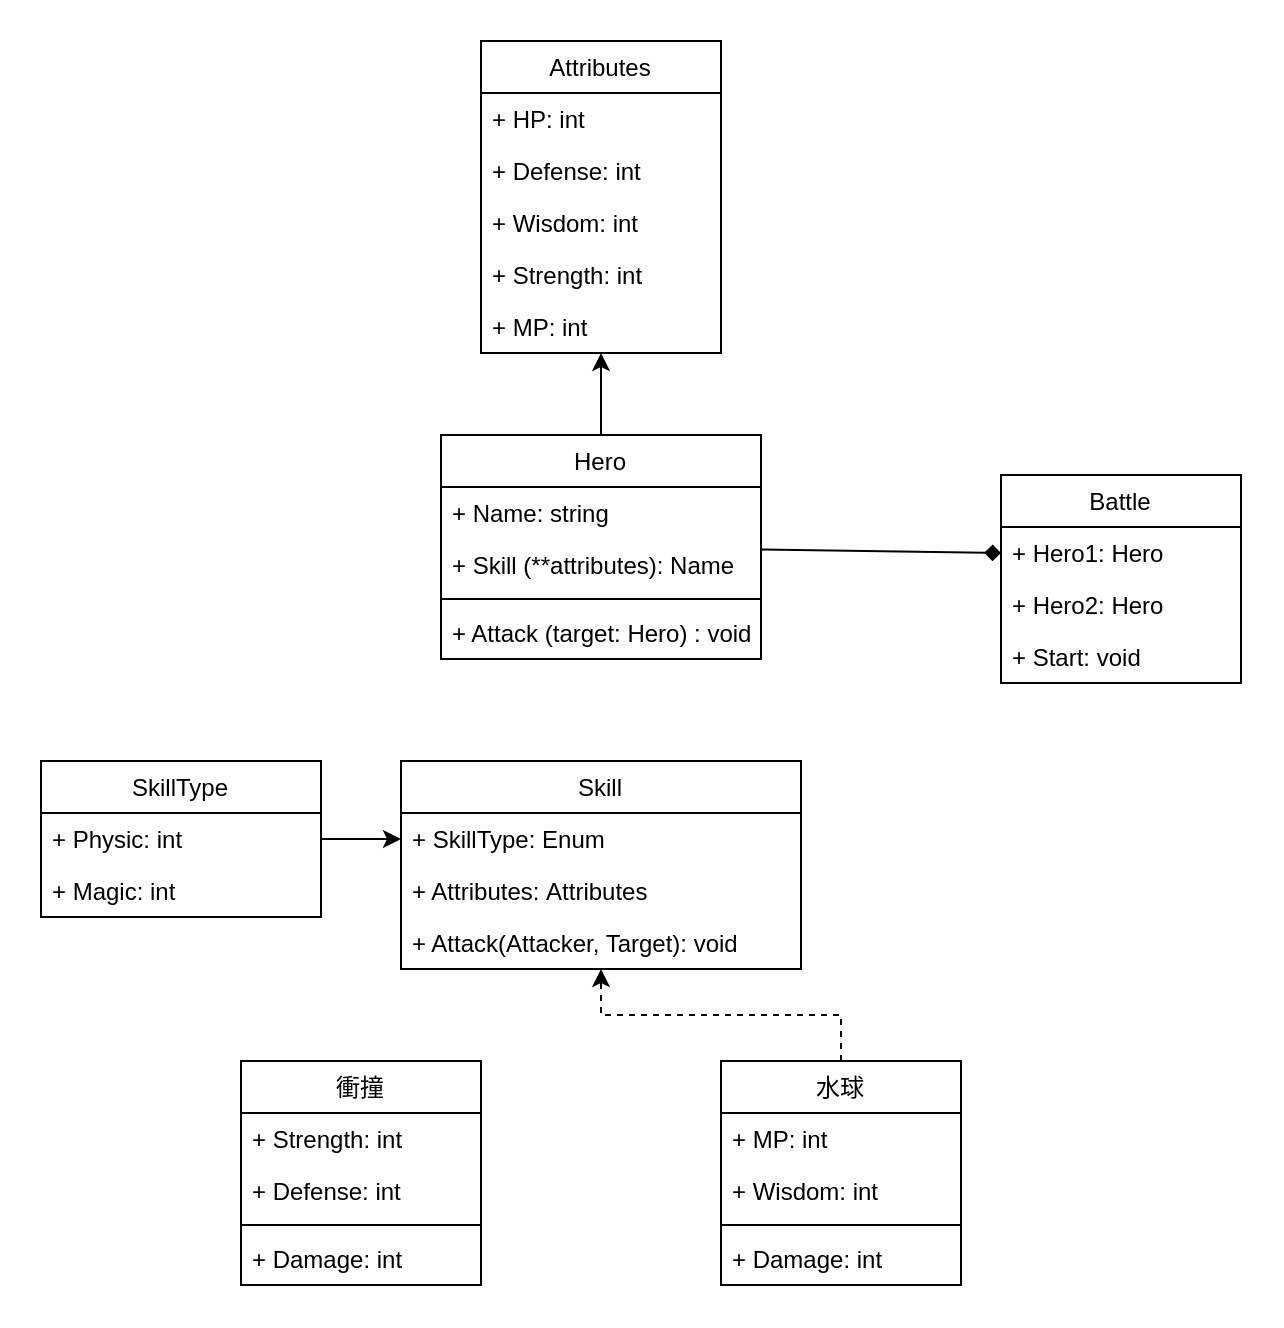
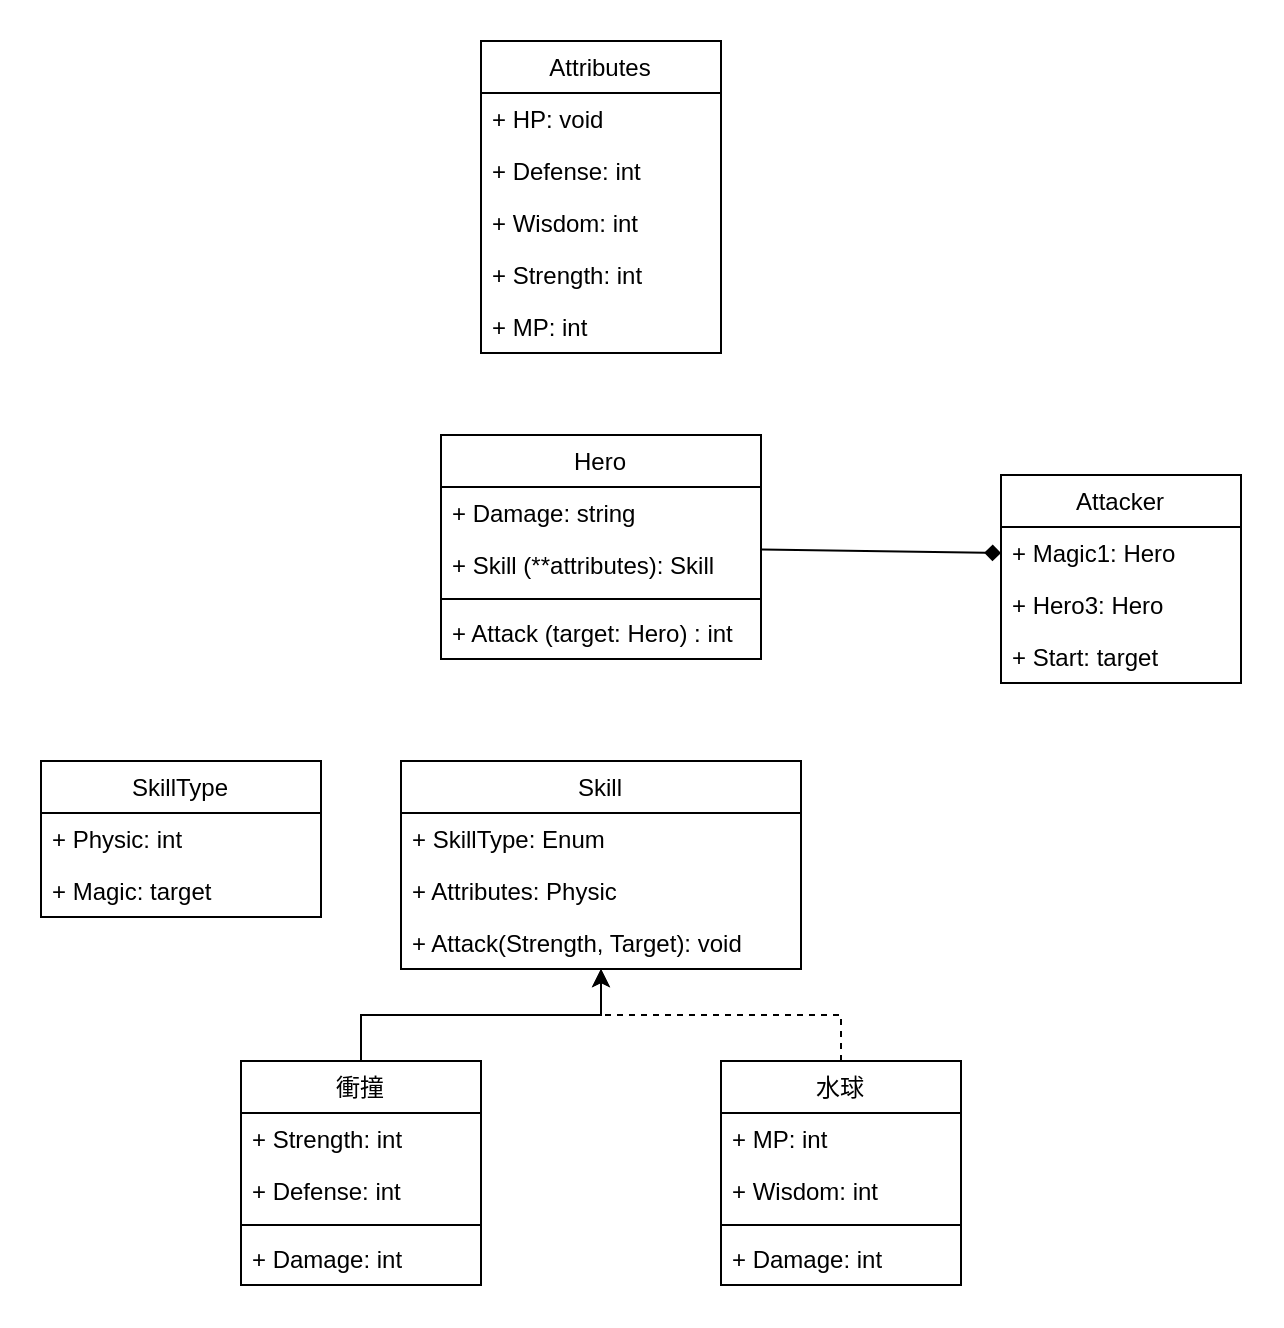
  <mxCell id="0" />
  <mxCell id="1" parent="0" />
- <mxCell id="2" style="edgeStyle=orthogonalEdgeStyle;rounded=0;orthogonalLoop=1;jettySize=auto;html=1;exitX=0.5;exitY=0;exitDx=0;exitDy=0;" edge="1" parent="1" source="3" target="28"><mxGeometry relative="1" as="geometry" /></mxCell>
  <mxCell id="3" value="Hero" style="swimlane;fontStyle=0;childLayout=stackLayout;horizontal=1;startSize=26;fillColor=none;horizontalStack=0;resizeParent=1;resizeParentMax=0;resizeLast=0;collapsible=1;marginBottom=0;" parent="1" vertex="1"><mxGeometry x="220" y="217" width="160" height="112" as="geometry" /></mxCell>
- <mxCell id="4" value="+ Name: string" style="text;strokeColor=none;fillColor=none;align=left;verticalAlign=top;spacingLeft=4;spacingRight=4;overflow=hidden;rotatable=0;points=[[0,0.5],[1,0.5]];portConstraint=eastwest;" parent="3" vertex="1"><mxGeometry y="26" width="160" height="26" as="geometry" /></mxCell>
- <mxCell id="5" value="+ Skill (**attributes): Name" style="text;strokeColor=none;fillColor=none;align=left;verticalAlign=top;spacingLeft=4;spacingRight=4;overflow=hidden;rotatable=0;points=[[0,0.5],[1,0.5]];portConstraint=eastwest;" parent="3" vertex="1"><mxGeometry y="52" width="160" height="26" as="geometry" /></mxCell>
+ <mxCell id="4" value="+ Damage: string" style="text;strokeColor=none;fillColor=none;align=left;verticalAlign=top;spacingLeft=4;spacingRight=4;overflow=hidden;rotatable=0;points=[[0,0.5],[1,0.5]];portConstraint=eastwest;" parent="3" vertex="1"><mxGeometry y="26" width="160" height="26" as="geometry" /></mxCell>
+ <mxCell id="5" value="+ Skill (**attributes): Skill" style="text;strokeColor=none;fillColor=none;align=left;verticalAlign=top;spacingLeft=4;spacingRight=4;overflow=hidden;rotatable=0;points=[[0,0.5],[1,0.5]];portConstraint=eastwest;" parent="3" vertex="1"><mxGeometry y="52" width="160" height="26" as="geometry" /></mxCell>
  <mxCell id="6" value="" style="line;strokeWidth=1;fillColor=none;align=left;verticalAlign=middle;spacingTop=-1;spacingLeft=3;spacingRight=3;rotatable=0;labelPosition=right;points=[];portConstraint=eastwest;" parent="3" vertex="1"><mxGeometry y="78" width="160" height="8" as="geometry" /></mxCell>
- <mxCell id="7" value="+ Attack (target: Hero) : void" style="text;strokeColor=none;fillColor=none;align=left;verticalAlign=top;spacingLeft=4;spacingRight=4;overflow=hidden;rotatable=0;points=[[0,0.5],[1,0.5]];portConstraint=eastwest;" parent="3" vertex="1"><mxGeometry y="86" width="160" height="26" as="geometry" /></mxCell>
+ <mxCell id="7" value="+ Attack (target: Hero) : int" style="text;strokeColor=none;fillColor=none;align=left;verticalAlign=top;spacingLeft=4;spacingRight=4;overflow=hidden;rotatable=0;points=[[0,0.5],[1,0.5]];portConstraint=eastwest;" parent="3" vertex="1"><mxGeometry y="86" width="160" height="26" as="geometry" /></mxCell>
+ <mxCell id="8" style="edgeStyle=orthogonalEdgeStyle;rounded=0;orthogonalLoop=1;jettySize=auto;html=1;exitX=0.5;exitY=0;exitDx=0;exitDy=0;" edge="1" parent="1" source="9" target="20"><mxGeometry relative="1" as="geometry" /></mxCell>
  <mxCell id="9" value="衝撞" style="swimlane;fontStyle=0;childLayout=stackLayout;horizontal=1;startSize=26;fillColor=none;horizontalStack=0;resizeParent=1;resizeParentMax=0;resizeLast=0;collapsible=1;marginBottom=0;" parent="1" vertex="1"><mxGeometry x="120" y="530" width="120" height="112" as="geometry" /></mxCell>
  <mxCell id="10" value="+ Strength: int" style="text;strokeColor=none;fillColor=none;align=left;verticalAlign=top;spacingLeft=4;spacingRight=4;overflow=hidden;rotatable=0;points=[[0,0.5],[1,0.5]];portConstraint=eastwest;" parent="9" vertex="1"><mxGeometry y="26" width="120" height="26" as="geometry" /></mxCell>
  <mxCell id="11" value="+ Defense: int" style="text;strokeColor=none;fillColor=none;align=left;verticalAlign=top;spacingLeft=4;spacingRight=4;overflow=hidden;rotatable=0;points=[[0,0.5],[1,0.5]];portConstraint=eastwest;" parent="9" vertex="1"><mxGeometry y="52" width="120" height="26" as="geometry" /></mxCell>
  <mxCell id="12" value="" style="line;strokeWidth=1;fillColor=none;align=left;verticalAlign=middle;spacingTop=-1;spacingLeft=3;spacingRight=3;rotatable=0;labelPosition=right;points=[];portConstraint=eastwest;" parent="9" vertex="1"><mxGeometry y="78" width="120" height="8" as="geometry" /></mxCell>
  <mxCell id="13" value="+ Damage: int" style="text;strokeColor=none;fillColor=none;align=left;verticalAlign=top;spacingLeft=4;spacingRight=4;overflow=hidden;rotatable=0;points=[[0,0.5],[1,0.5]];portConstraint=eastwest;" parent="9" vertex="1"><mxGeometry y="86" width="120" height="26" as="geometry" /></mxCell>
  <mxCell id="14" style="edgeStyle=orthogonalEdgeStyle;rounded=0;orthogonalLoop=1;jettySize=auto;html=1;exitX=0.5;exitY=0;exitDx=0;exitDy=0;dashed=1;" edge="1" parent="1" source="15" target="20"><mxGeometry relative="1" as="geometry" /></mxCell>
  <mxCell id="15" value="水球" style="swimlane;fontStyle=0;childLayout=stackLayout;horizontal=1;startSize=26;fillColor=none;horizontalStack=0;resizeParent=1;resizeParentMax=0;resizeLast=0;collapsible=1;marginBottom=0;" parent="1" vertex="1"><mxGeometry x="360" y="530" width="120" height="112" as="geometry" /></mxCell>
  <mxCell id="16" value="+ MP: int" style="text;strokeColor=none;fillColor=none;align=left;verticalAlign=top;spacingLeft=4;spacingRight=4;overflow=hidden;rotatable=0;points=[[0,0.5],[1,0.5]];portConstraint=eastwest;" parent="15" vertex="1"><mxGeometry y="26" width="120" height="26" as="geometry" /></mxCell>
  <mxCell id="17" value="+ Wisdom: int" style="text;strokeColor=none;fillColor=none;align=left;verticalAlign=top;spacingLeft=4;spacingRight=4;overflow=hidden;rotatable=0;points=[[0,0.5],[1,0.5]];portConstraint=eastwest;" parent="15" vertex="1"><mxGeometry y="52" width="120" height="26" as="geometry" /></mxCell>
  <mxCell id="18" value="" style="line;strokeWidth=1;fillColor=none;align=left;verticalAlign=middle;spacingTop=-1;spacingLeft=3;spacingRight=3;rotatable=0;labelPosition=right;points=[];portConstraint=eastwest;" parent="15" vertex="1"><mxGeometry y="78" width="120" height="8" as="geometry" /></mxCell>
  <mxCell id="19" value="+ Damage: int" style="text;strokeColor=none;fillColor=none;align=left;verticalAlign=top;spacingLeft=4;spacingRight=4;overflow=hidden;rotatable=0;points=[[0,0.5],[1,0.5]];portConstraint=eastwest;" parent="15" vertex="1"><mxGeometry y="86" width="120" height="26" as="geometry" /></mxCell>
  <mxCell id="20" value="Skill" style="swimlane;fontStyle=0;childLayout=stackLayout;horizontal=1;startSize=26;fillColor=none;horizontalStack=0;resizeParent=1;resizeParentMax=0;resizeLast=0;collapsible=1;marginBottom=0;" parent="1" vertex="1"><mxGeometry x="200" y="380" width="200" height="104" as="geometry" /></mxCell>
  <mxCell id="21" value="+ SkillType: Enum" style="text;strokeColor=none;fillColor=none;align=left;verticalAlign=top;spacingLeft=4;spacingRight=4;overflow=hidden;rotatable=0;points=[[0,0.5],[1,0.5]];portConstraint=eastwest;" parent="20" vertex="1"><mxGeometry y="26" width="200" height="26" as="geometry" /></mxCell>
- <mxCell id="22" value="+ Attributes: Attributes" style="text;strokeColor=none;fillColor=none;align=left;verticalAlign=top;spacingLeft=4;spacingRight=4;overflow=hidden;rotatable=0;points=[[0,0.5],[1,0.5]];portConstraint=eastwest;" parent="20" vertex="1"><mxGeometry y="52" width="200" height="26" as="geometry" /></mxCell>
- <mxCell id="23" value="+ Attack(Attacker, Target): void" style="text;strokeColor=none;fillColor=none;align=left;verticalAlign=top;spacingLeft=4;spacingRight=4;overflow=hidden;rotatable=0;points=[[0,0.5],[1,0.5]];portConstraint=eastwest;" parent="20" vertex="1"><mxGeometry y="78" width="200" height="26" as="geometry" /></mxCell>
- <mxCell id="24" value="Battle" style="swimlane;fontStyle=0;childLayout=stackLayout;horizontal=1;startSize=26;fillColor=none;horizontalStack=0;resizeParent=1;resizeParentMax=0;resizeLast=0;collapsible=1;marginBottom=0;" parent="1" vertex="1"><mxGeometry x="500" y="237" width="120" height="104" as="geometry" /></mxCell>
- <mxCell id="25" value="+ Hero1: Hero" style="text;strokeColor=none;fillColor=none;align=left;verticalAlign=top;spacingLeft=4;spacingRight=4;overflow=hidden;rotatable=0;points=[[0,0.5],[1,0.5]];portConstraint=eastwest;" parent="24" vertex="1"><mxGeometry y="26" width="120" height="26" as="geometry" /></mxCell>
- <mxCell id="26" value="+ Hero2: Hero" style="text;strokeColor=none;fillColor=none;align=left;verticalAlign=top;spacingLeft=4;spacingRight=4;overflow=hidden;rotatable=0;points=[[0,0.5],[1,0.5]];portConstraint=eastwest;" parent="24" vertex="1"><mxGeometry y="52" width="120" height="26" as="geometry" /></mxCell>
- <mxCell id="27" value="+ Start: void" style="text;strokeColor=none;fillColor=none;align=left;verticalAlign=top;spacingLeft=4;spacingRight=4;overflow=hidden;rotatable=0;points=[[0,0.5],[1,0.5]];portConstraint=eastwest;" parent="24" vertex="1"><mxGeometry y="78" width="120" height="26" as="geometry" /></mxCell>
+ <mxCell id="22" value="+ Attributes: Physic" style="text;strokeColor=none;fillColor=none;align=left;verticalAlign=top;spacingLeft=4;spacingRight=4;overflow=hidden;rotatable=0;points=[[0,0.5],[1,0.5]];portConstraint=eastwest;" parent="20" vertex="1"><mxGeometry y="52" width="200" height="26" as="geometry" /></mxCell>
+ <mxCell id="23" value="+ Attack(Strength, Target): void" style="text;strokeColor=none;fillColor=none;align=left;verticalAlign=top;spacingLeft=4;spacingRight=4;overflow=hidden;rotatable=0;points=[[0,0.5],[1,0.5]];portConstraint=eastwest;" parent="20" vertex="1"><mxGeometry y="78" width="200" height="26" as="geometry" /></mxCell>
+ <mxCell id="24" value="Attacker" style="swimlane;fontStyle=0;childLayout=stackLayout;horizontal=1;startSize=26;fillColor=none;horizontalStack=0;resizeParent=1;resizeParentMax=0;resizeLast=0;collapsible=1;marginBottom=0;" parent="1" vertex="1"><mxGeometry x="500" y="237" width="120" height="104" as="geometry" /></mxCell>
+ <mxCell id="25" value="+ Magic1: Hero" style="text;strokeColor=none;fillColor=none;align=left;verticalAlign=top;spacingLeft=4;spacingRight=4;overflow=hidden;rotatable=0;points=[[0,0.5],[1,0.5]];portConstraint=eastwest;" parent="24" vertex="1"><mxGeometry y="26" width="120" height="26" as="geometry" /></mxCell>
+ <mxCell id="26" value="+ Hero3: Hero" style="text;strokeColor=none;fillColor=none;align=left;verticalAlign=top;spacingLeft=4;spacingRight=4;overflow=hidden;rotatable=0;points=[[0,0.5],[1,0.5]];portConstraint=eastwest;" parent="24" vertex="1"><mxGeometry y="52" width="120" height="26" as="geometry" /></mxCell>
+ <mxCell id="27" value="+ Start: target" style="text;strokeColor=none;fillColor=none;align=left;verticalAlign=top;spacingLeft=4;spacingRight=4;overflow=hidden;rotatable=0;points=[[0,0.5],[1,0.5]];portConstraint=eastwest;" parent="24" vertex="1"><mxGeometry y="78" width="120" height="26" as="geometry" /></mxCell>
  <mxCell id="28" value="Attributes" style="swimlane;fontStyle=0;childLayout=stackLayout;horizontal=1;startSize=26;fillColor=none;horizontalStack=0;resizeParent=1;resizeParentMax=0;resizeLast=0;collapsible=1;marginBottom=0;" parent="1" vertex="1"><mxGeometry x="240" y="20" width="120" height="156" as="geometry" /></mxCell>
- <mxCell id="29" value="+ HP: int" style="text;strokeColor=none;fillColor=none;align=left;verticalAlign=top;spacingLeft=4;spacingRight=4;overflow=hidden;rotatable=0;points=[[0,0.5],[1,0.5]];portConstraint=eastwest;" parent="28" vertex="1"><mxGeometry y="26" width="120" height="26" as="geometry" /></mxCell>
+ <mxCell id="29" value="+ HP: void" style="text;strokeColor=none;fillColor=none;align=left;verticalAlign=top;spacingLeft=4;spacingRight=4;overflow=hidden;rotatable=0;points=[[0,0.5],[1,0.5]];portConstraint=eastwest;" parent="28" vertex="1"><mxGeometry y="26" width="120" height="26" as="geometry" /></mxCell>
  <mxCell id="30" value="+ Defense: int" style="text;strokeColor=none;fillColor=none;align=left;verticalAlign=top;spacingLeft=4;spacingRight=4;overflow=hidden;rotatable=0;points=[[0,0.5],[1,0.5]];portConstraint=eastwest;" parent="28" vertex="1"><mxGeometry y="52" width="120" height="26" as="geometry" /></mxCell>
  <mxCell id="31" value="+ Wisdom: int" style="text;strokeColor=none;fillColor=none;align=left;verticalAlign=top;spacingLeft=4;spacingRight=4;overflow=hidden;rotatable=0;points=[[0,0.5],[1,0.5]];portConstraint=eastwest;" parent="28" vertex="1"><mxGeometry y="78" width="120" height="26" as="geometry" /></mxCell>
  <mxCell id="32" value="+ Strength: int" style="text;strokeColor=none;fillColor=none;align=left;verticalAlign=top;spacingLeft=4;spacingRight=4;overflow=hidden;rotatable=0;points=[[0,0.5],[1,0.5]];portConstraint=eastwest;" parent="28" vertex="1"><mxGeometry y="104" width="120" height="26" as="geometry" /></mxCell>
  <mxCell id="33" value="+ MP: int" style="text;strokeColor=none;fillColor=none;align=left;verticalAlign=top;spacingLeft=4;spacingRight=4;overflow=hidden;rotatable=0;points=[[0,0.5],[1,0.5]];portConstraint=eastwest;" parent="28" vertex="1"><mxGeometry y="130" width="120" height="26" as="geometry" /></mxCell>
  <mxCell id="34" value="SkillType" style="swimlane;fontStyle=0;childLayout=stackLayout;horizontal=1;startSize=26;fillColor=none;horizontalStack=0;resizeParent=1;resizeParentMax=0;resizeLast=0;collapsible=1;marginBottom=0;" parent="1" vertex="1"><mxGeometry x="20" y="380" width="140" height="78" as="geometry" /></mxCell>
  <mxCell id="35" value="+ Physic: int" style="text;strokeColor=none;fillColor=none;align=left;verticalAlign=top;spacingLeft=4;spacingRight=4;overflow=hidden;rotatable=0;points=[[0,0.5],[1,0.5]];portConstraint=eastwest;" parent="34" vertex="1"><mxGeometry y="26" width="140" height="26" as="geometry" /></mxCell>
- <mxCell id="36" value="+ Magic: int" style="text;strokeColor=none;fillColor=none;align=left;verticalAlign=top;spacingLeft=4;spacingRight=4;overflow=hidden;rotatable=0;points=[[0,0.5],[1,0.5]];portConstraint=eastwest;" parent="34" vertex="1"><mxGeometry y="52" width="140" height="26" as="geometry" /></mxCell>
- <mxCell id="37" style="edgeStyle=orthogonalEdgeStyle;rounded=0;orthogonalLoop=1;jettySize=auto;html=1;exitX=1;exitY=0.5;exitDx=0;exitDy=0;entryX=0;entryY=0.5;entryDx=0;entryDy=0;" edge="1" parent="1" source="35" target="21"><mxGeometry relative="1" as="geometry" /></mxCell>
+ <mxCell id="36" value="+ Magic: target" style="text;strokeColor=none;fillColor=none;align=left;verticalAlign=top;spacingLeft=4;spacingRight=4;overflow=hidden;rotatable=0;points=[[0,0.5],[1,0.5]];portConstraint=eastwest;" parent="34" vertex="1"><mxGeometry y="52" width="140" height="26" as="geometry" /></mxCell>
  <mxCell id="38" value="" style="endArrow=diamond;html=1;rounded=0;entryX=0;entryY=0.5;entryDx=0;entryDy=0;" edge="1" parent="1" source="3" target="25"><mxGeometry width="50" height="50" relative="1" as="geometry"><mxPoint x="330" y="277" as="sourcePoint" /><mxPoint x="380" y="227" as="targetPoint" /></mxGeometry></mxCell>
